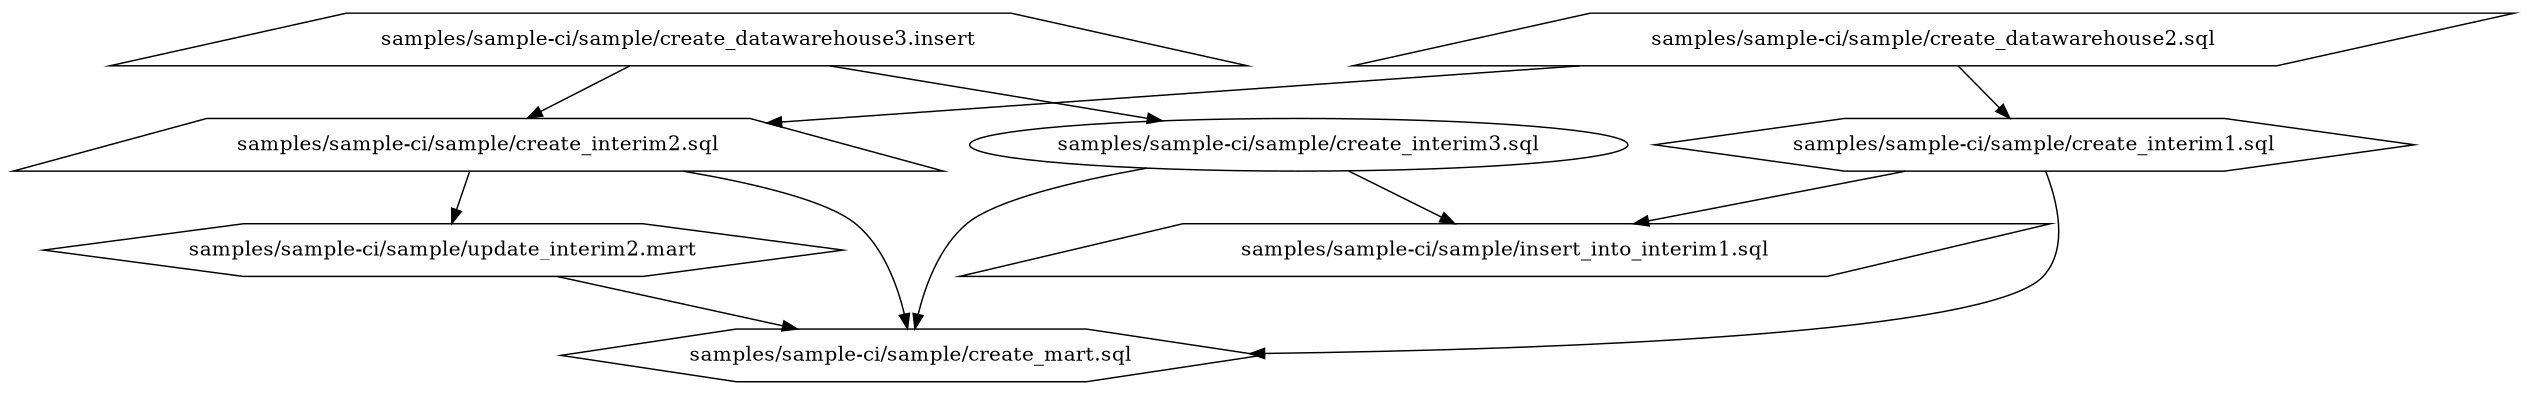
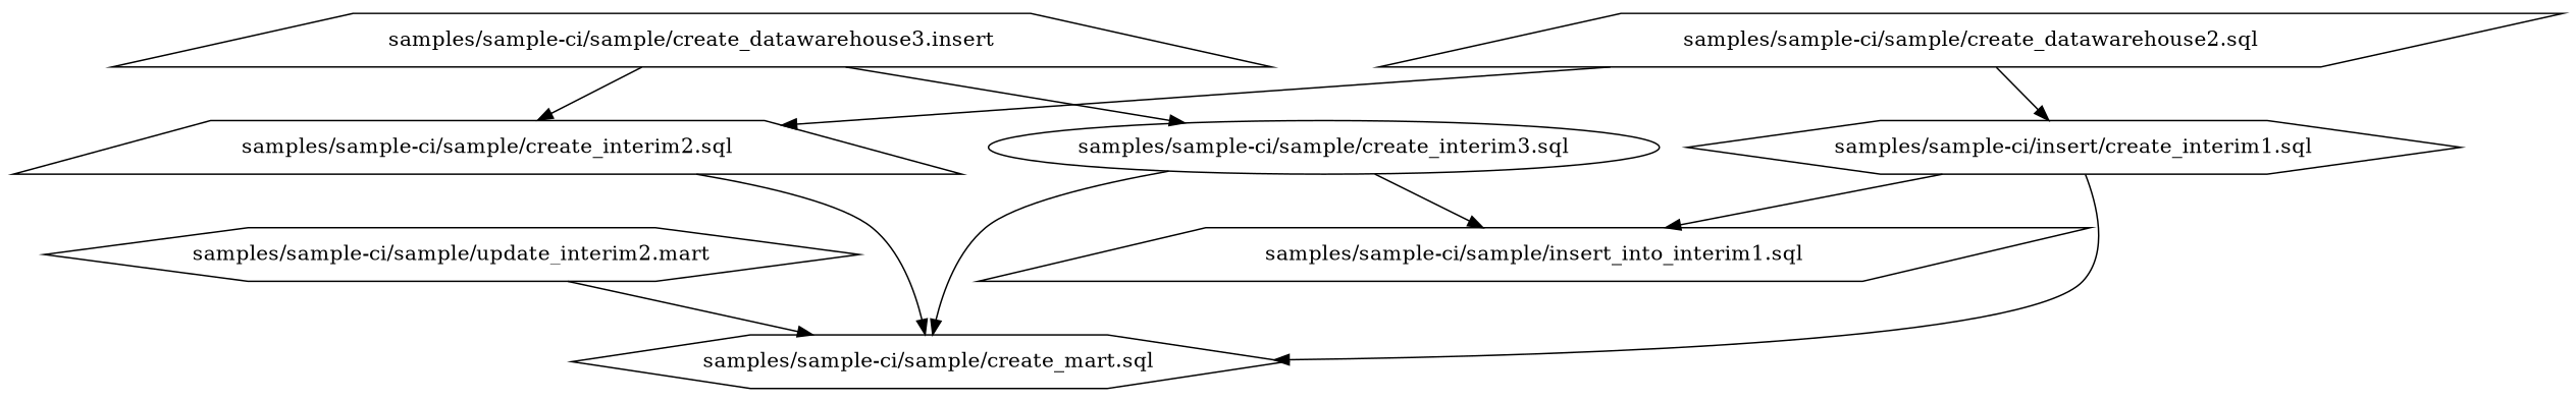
  digraph {
    node [shape=hexagon type=query]
-   n1 [label="samples/sample-ci/sample/create_interim1.sql"]
+   n1 [label="samples/sample-ci/insert/create_interim1.sql"]
    n2 [label="samples/sample-ci/sample/create_mart.sql"]
    n3 [label="samples/sample-ci/sample/insert_into_interim1.sql" shape=parallelogram]
    n4 [label="samples/sample-ci/sample/create_interim3.sql" shape=ellipse]
    n5 [label="samples/sample-ci/sample/create_datawarehouse2.sql" shape=parallelogram]
    n6 [label="samples/sample-ci/sample/create_interim2.sql" shape=trapezium]
    n7 [label="samples/sample-ci/sample/update_interim2.mart"]
    n8 [label="samples/sample-ci/sample/create_datawarehouse3.insert" shape=trapezium]
    n1 -> n2
    n1 -> n3
    n4 -> n2
    n4 -> n3
    n5 -> n1
    n5 -> n6
    n6 -> n2
-   n6 -> n7
    n7 -> n2
    n8 -> n4
    n8 -> n6
  }
